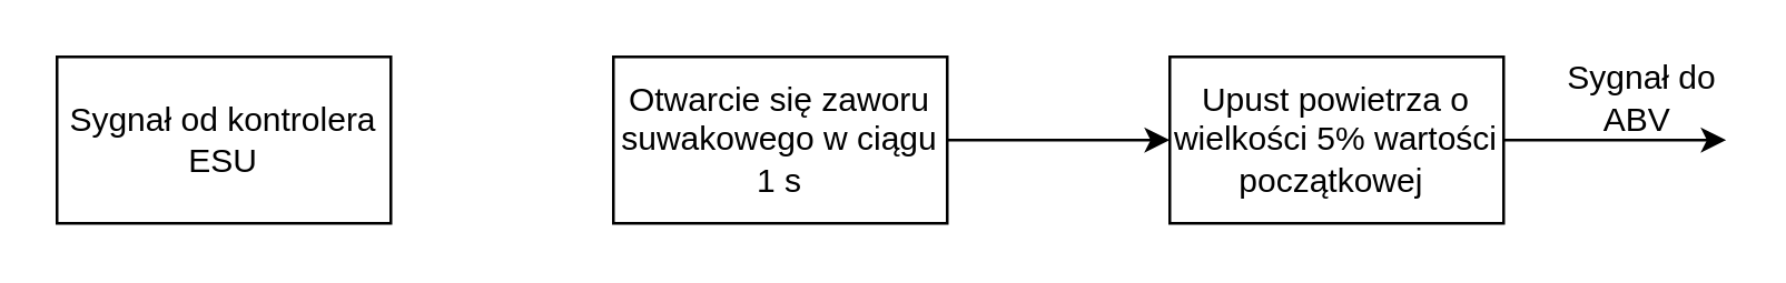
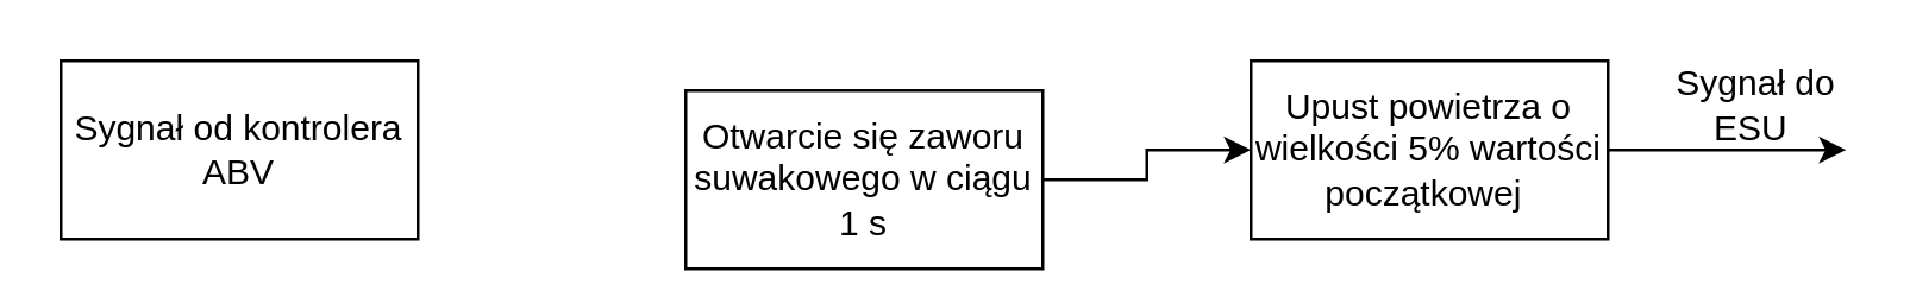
  <mxCell id="0" />
  <mxCell id="1" parent="0" />
- <mxCell id="2" value="Sygnał od kontrolera ESU" style="rounded=0;whiteSpace=wrap;html=1;" vertex="1" parent="1"><mxGeometry x="20" y="20" width="120" height="60" as="geometry" /></mxCell>
+ <mxCell id="2" value="Sygnał od kontrolera ABV" style="rounded=0;whiteSpace=wrap;html=1;" vertex="1" parent="1"><mxGeometry x="20" y="20" width="120" height="60" as="geometry" /></mxCell>
  <mxCell id="3" style="edgeStyle=orthogonalEdgeStyle;rounded=0;orthogonalLoop=1;jettySize=auto;html=1;entryX=0;entryY=0.5;entryDx=0;entryDy=0;" edge="1" parent="1" source="4" target="6"><mxGeometry relative="1" as="geometry"><mxPoint x="380" y="50" as="targetPoint" /></mxGeometry></mxCell>
- <mxCell id="4" value="Otwarcie się zaworu suwakowego w ciągu 1 s" style="rounded=0;whiteSpace=wrap;html=1;" vertex="1" parent="1"><mxGeometry x="220" y="20" width="120" height="60" as="geometry" /></mxCell>
+ <mxCell id="4" value="Otwarcie się zaworu suwakowego w ciągu 1 s" style="rounded=0;whiteSpace=wrap;html=1;" vertex="1" parent="1"><mxGeometry x="230" y="30" width="120" height="60" as="geometry" /></mxCell>
  <mxCell id="5" style="edgeStyle=orthogonalEdgeStyle;rounded=0;orthogonalLoop=1;jettySize=auto;html=1;" edge="1" parent="1" source="6"><mxGeometry relative="1" as="geometry"><mxPoint x="620" y="50" as="targetPoint" /></mxGeometry></mxCell>
  <mxCell id="6" value="Upust powietrza o wielkości 5% wartości początkowej&amp;nbsp;" style="rounded=0;whiteSpace=wrap;html=1;" vertex="1" parent="1"><mxGeometry x="420" y="20" width="120" height="60" as="geometry" /></mxCell>
- <mxCell id="7" value="Sygnał do ABV&amp;nbsp;" style="text;html=1;strokeColor=none;fillColor=none;align=center;verticalAlign=middle;whiteSpace=wrap;rounded=0;" vertex="1" parent="1"><mxGeometry x="560" y="20" width="60" height="30" as="geometry" /></mxCell>
+ <mxCell id="7" value="Sygnał do ESU&amp;nbsp;" style="text;html=1;strokeColor=none;fillColor=none;align=center;verticalAlign=middle;whiteSpace=wrap;rounded=0;" vertex="1" parent="1"><mxGeometry x="560" y="20" width="60" height="30" as="geometry" /></mxCell>
